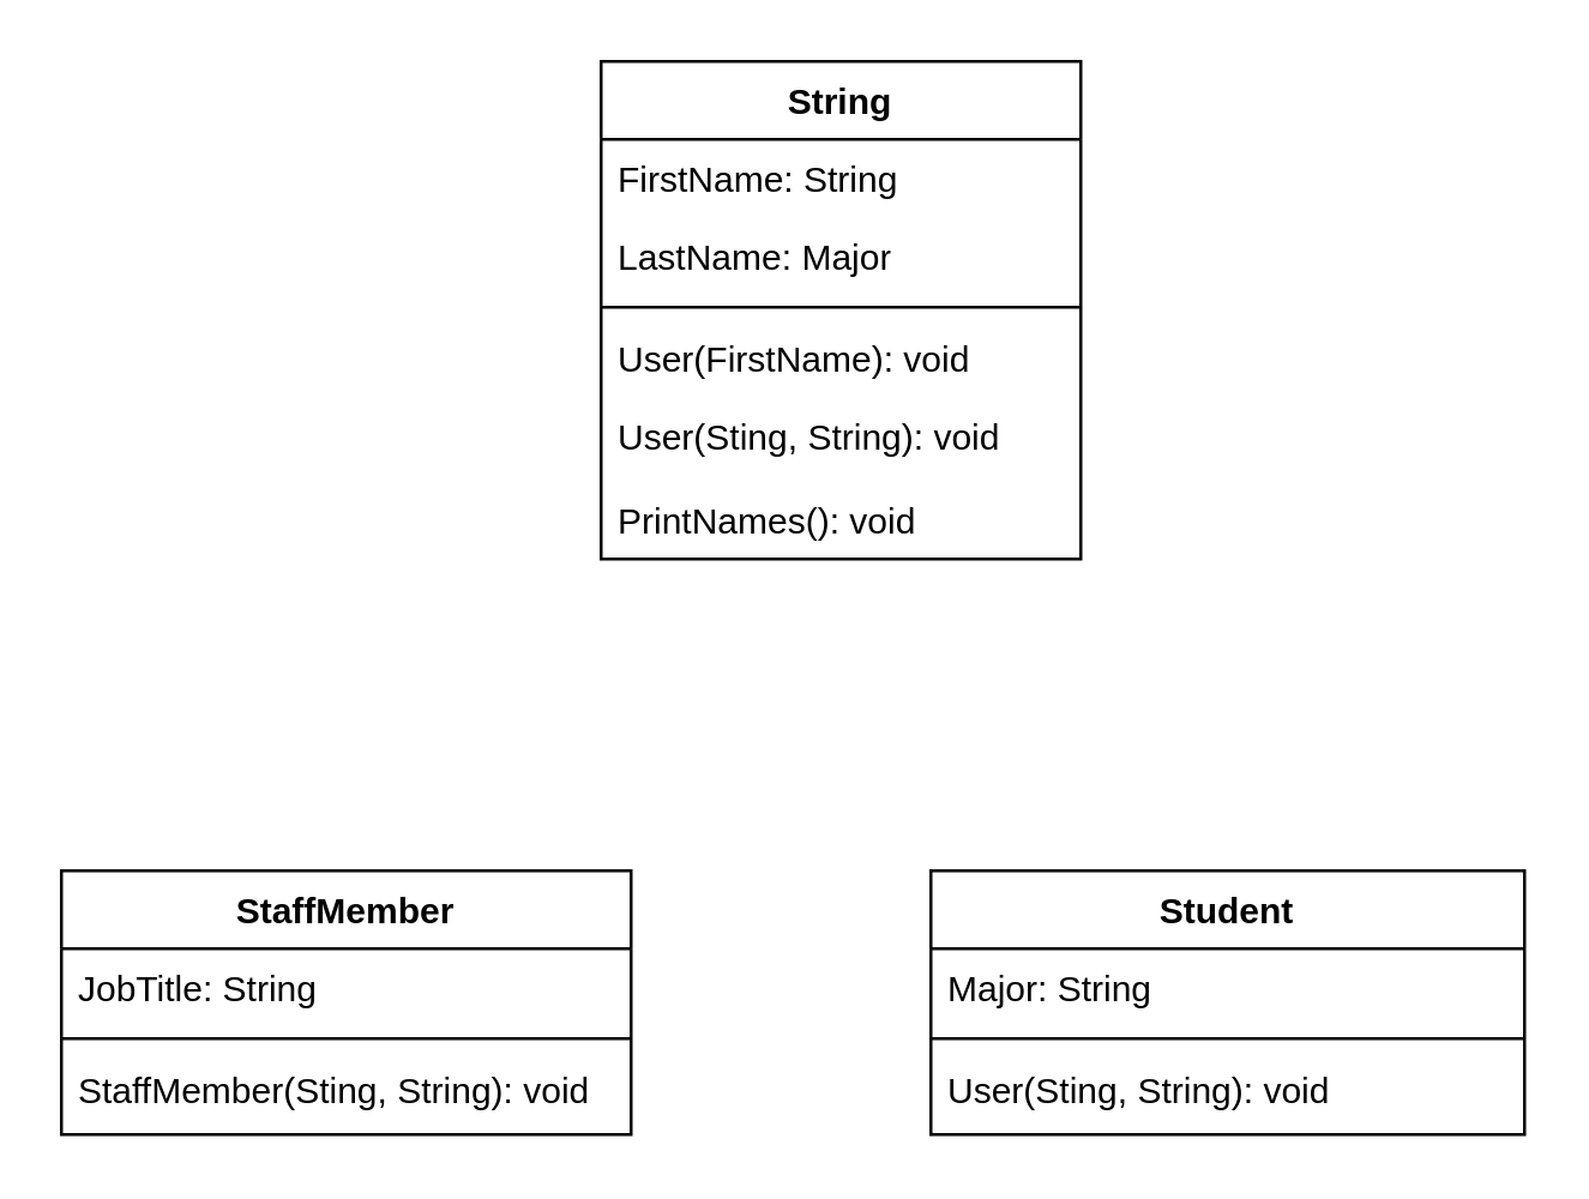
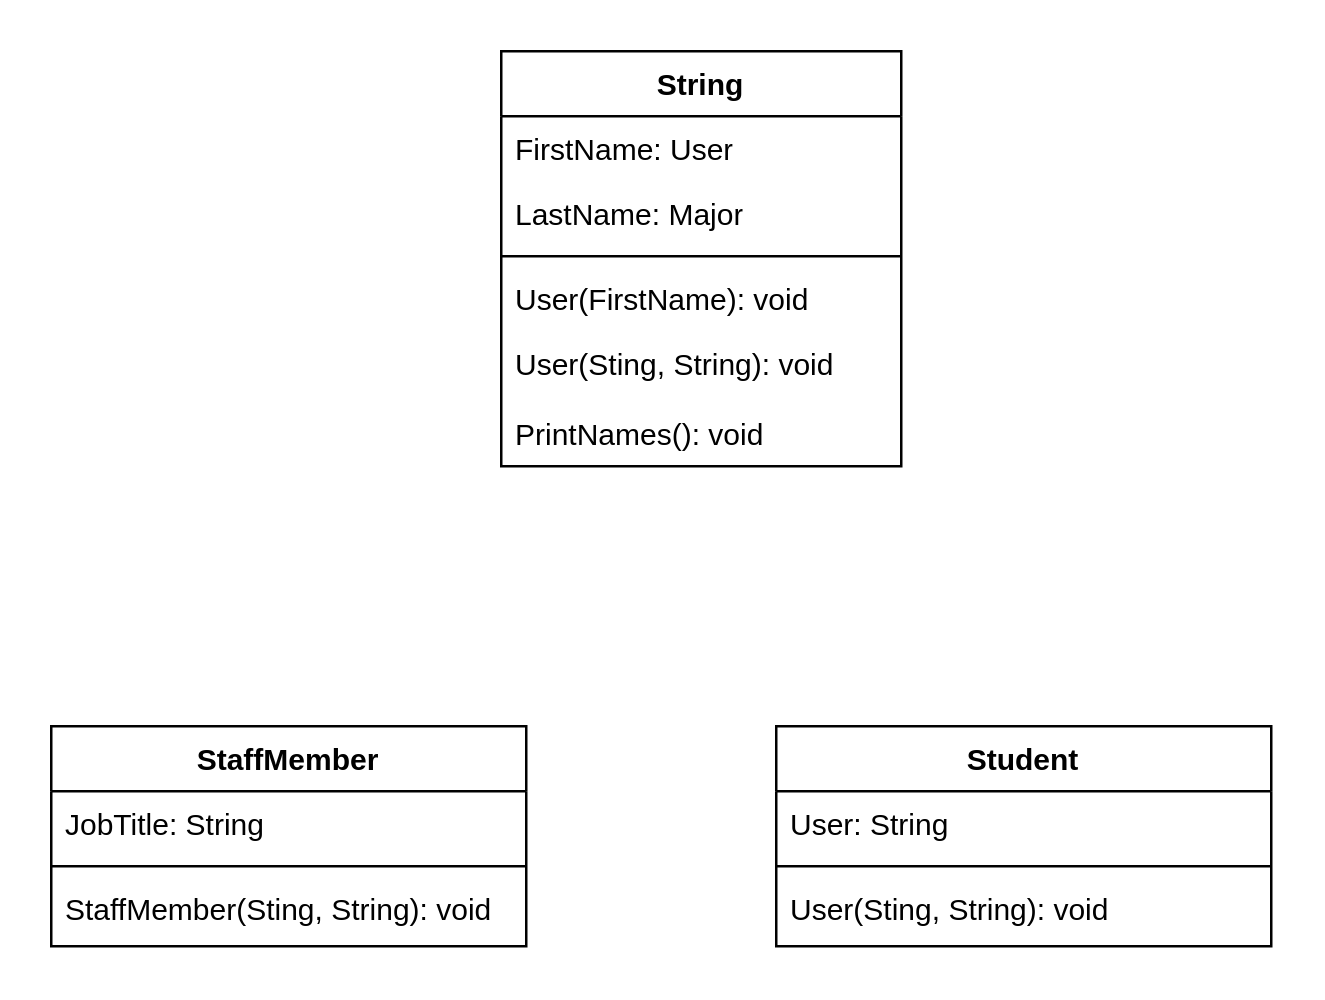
  <mxCell id="0" />
  <mxCell id="1" parent="0" />
  <mxCell id="2" value="Student" style="swimlane;fontStyle=1;align=center;verticalAlign=top;childLayout=stackLayout;horizontal=1;startSize=26;horizontalStack=0;resizeParent=1;resizeParentMax=0;resizeLast=0;collapsible=1;marginBottom=0;whiteSpace=wrap;html=1;" vertex="1" parent="1"><mxGeometry x="310" y="290" width="198" height="88" as="geometry" /></mxCell>
- <mxCell id="3" value="Major: String" style="text;strokeColor=none;fillColor=none;align=left;verticalAlign=top;spacingLeft=4;spacingRight=4;overflow=hidden;rotatable=0;points=[[0,0.5],[1,0.5]];portConstraint=eastwest;whiteSpace=wrap;html=1;" vertex="1" parent="2"><mxGeometry y="26" width="198" height="26" as="geometry" /></mxCell>
+ <mxCell id="3" value="User: String" style="text;strokeColor=none;fillColor=none;align=left;verticalAlign=top;spacingLeft=4;spacingRight=4;overflow=hidden;rotatable=0;points=[[0,0.5],[1,0.5]];portConstraint=eastwest;whiteSpace=wrap;html=1;" vertex="1" parent="2"><mxGeometry y="26" width="198" height="26" as="geometry" /></mxCell>
  <mxCell id="4" value="" style="line;strokeWidth=1;fillColor=none;align=left;verticalAlign=middle;spacingTop=-1;spacingLeft=3;spacingRight=3;rotatable=0;labelPosition=right;points=[];portConstraint=eastwest;strokeColor=inherit;" vertex="1" parent="2"><mxGeometry y="52" width="198" height="8" as="geometry" /></mxCell>
  <mxCell id="5" value="User(Sting, String): void" style="text;strokeColor=none;fillColor=none;align=left;verticalAlign=top;spacingLeft=4;spacingRight=4;overflow=hidden;rotatable=0;points=[[0,0.5],[1,0.5]];portConstraint=eastwest;whiteSpace=wrap;html=1;" vertex="1" parent="2"><mxGeometry y="60" width="198" height="28" as="geometry" /></mxCell>
  <mxCell id="6" value="String" style="swimlane;fontStyle=1;align=center;verticalAlign=top;childLayout=stackLayout;horizontal=1;startSize=26;horizontalStack=0;resizeParent=1;resizeParentMax=0;resizeLast=0;collapsible=1;marginBottom=0;whiteSpace=wrap;html=1;" vertex="1" parent="1"><mxGeometry x="200" y="20" width="160" height="166" as="geometry" /></mxCell>
- <mxCell id="7" value="FirstName: String" style="text;strokeColor=none;fillColor=none;align=left;verticalAlign=top;spacingLeft=4;spacingRight=4;overflow=hidden;rotatable=0;points=[[0,0.5],[1,0.5]];portConstraint=eastwest;whiteSpace=wrap;html=1;" vertex="1" parent="6"><mxGeometry y="26" width="160" height="26" as="geometry" /></mxCell>
+ <mxCell id="7" value="FirstName: User" style="text;strokeColor=none;fillColor=none;align=left;verticalAlign=top;spacingLeft=4;spacingRight=4;overflow=hidden;rotatable=0;points=[[0,0.5],[1,0.5]];portConstraint=eastwest;whiteSpace=wrap;html=1;" vertex="1" parent="6"><mxGeometry y="26" width="160" height="26" as="geometry" /></mxCell>
  <mxCell id="8" value="LastName: Major" style="text;strokeColor=none;fillColor=none;align=left;verticalAlign=top;spacingLeft=4;spacingRight=4;overflow=hidden;rotatable=0;points=[[0,0.5],[1,0.5]];portConstraint=eastwest;whiteSpace=wrap;html=1;" vertex="1" parent="6"><mxGeometry y="52" width="160" height="26" as="geometry" /></mxCell>
  <mxCell id="9" value="" style="line;strokeWidth=1;fillColor=none;align=left;verticalAlign=middle;spacingTop=-1;spacingLeft=3;spacingRight=3;rotatable=0;labelPosition=right;points=[];portConstraint=eastwest;strokeColor=inherit;" vertex="1" parent="6"><mxGeometry y="78" width="160" height="8" as="geometry" /></mxCell>
  <mxCell id="10" value="User(FirstName): void" style="text;strokeColor=none;fillColor=none;align=left;verticalAlign=top;spacingLeft=4;spacingRight=4;overflow=hidden;rotatable=0;points=[[0,0.5],[1,0.5]];portConstraint=eastwest;whiteSpace=wrap;html=1;" vertex="1" parent="6"><mxGeometry y="86" width="160" height="26" as="geometry" /></mxCell>
  <mxCell id="11" value="User(Sting, String): void" style="text;strokeColor=none;fillColor=none;align=left;verticalAlign=top;spacingLeft=4;spacingRight=4;overflow=hidden;rotatable=0;points=[[0,0.5],[1,0.5]];portConstraint=eastwest;whiteSpace=wrap;html=1;" vertex="1" parent="6"><mxGeometry y="112" width="160" height="28" as="geometry" /></mxCell>
  <mxCell id="12" value="PrintNames(): void" style="text;strokeColor=none;fillColor=none;align=left;verticalAlign=top;spacingLeft=4;spacingRight=4;overflow=hidden;rotatable=0;points=[[0,0.5],[1,0.5]];portConstraint=eastwest;whiteSpace=wrap;html=1;" vertex="1" parent="6"><mxGeometry y="140" width="160" height="26" as="geometry" /></mxCell>
  <mxCell id="13" value="StaffMember" style="swimlane;fontStyle=1;align=center;verticalAlign=top;childLayout=stackLayout;horizontal=1;startSize=26;horizontalStack=0;resizeParent=1;resizeParentMax=0;resizeLast=0;collapsible=1;marginBottom=0;whiteSpace=wrap;html=1;" vertex="1" parent="1"><mxGeometry x="20" y="290" width="190" height="88" as="geometry" /></mxCell>
  <mxCell id="14" value="JobTitle: String" style="text;strokeColor=none;fillColor=none;align=left;verticalAlign=top;spacingLeft=4;spacingRight=4;overflow=hidden;rotatable=0;points=[[0,0.5],[1,0.5]];portConstraint=eastwest;whiteSpace=wrap;html=1;" vertex="1" parent="13"><mxGeometry y="26" width="190" height="26" as="geometry" /></mxCell>
  <mxCell id="15" value="" style="line;strokeWidth=1;fillColor=none;align=left;verticalAlign=middle;spacingTop=-1;spacingLeft=3;spacingRight=3;rotatable=0;labelPosition=right;points=[];portConstraint=eastwest;strokeColor=inherit;" vertex="1" parent="13"><mxGeometry y="52" width="190" height="8" as="geometry" /></mxCell>
  <mxCell id="16" value="StaffMember(Sting, String): void" style="text;strokeColor=none;fillColor=none;align=left;verticalAlign=top;spacingLeft=4;spacingRight=4;overflow=hidden;rotatable=0;points=[[0,0.5],[1,0.5]];portConstraint=eastwest;whiteSpace=wrap;html=1;" vertex="1" parent="13"><mxGeometry y="60" width="190" height="28" as="geometry" /></mxCell>
